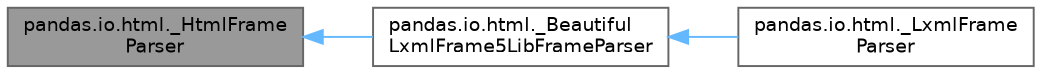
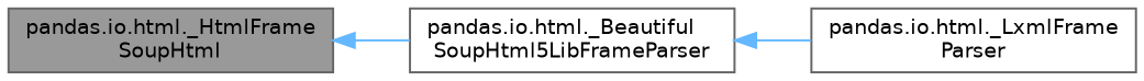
  digraph {
    rankdir=LR
    node [color=gray40 fillcolor=white fontname=Helvetica fontsize=10 shape=box style=filled]
    edge [color=steelblue1 dir=back fontname=Helvetica fontsize=10 labelfontname=Helvetica labelfontsize=10 style=solid]
-   n1 [fillcolor=grey60 fontcolor=black height=0.2 label="pandas.io.html._HtmlFrame\lParser" width=0.4]
-   n2 [height=0.2 label="pandas.io.html._Beautiful\lLxmlFrame5LibFrameParser" width=0.4]
+   n1 [fillcolor=grey60 fontcolor=black height=0.2 label="pandas.io.html._HtmlFrame\lSoupHtml" width=0.4]
+   n2 [height=0.2 label="pandas.io.html._Beautiful\lSoupHtml5LibFrameParser" width=0.4]
    n3 [height=0.2 label="pandas.io.html._LxmlFrame\lParser" width=0.4]
    n1 -> n2
    n2 -> n3
  }
